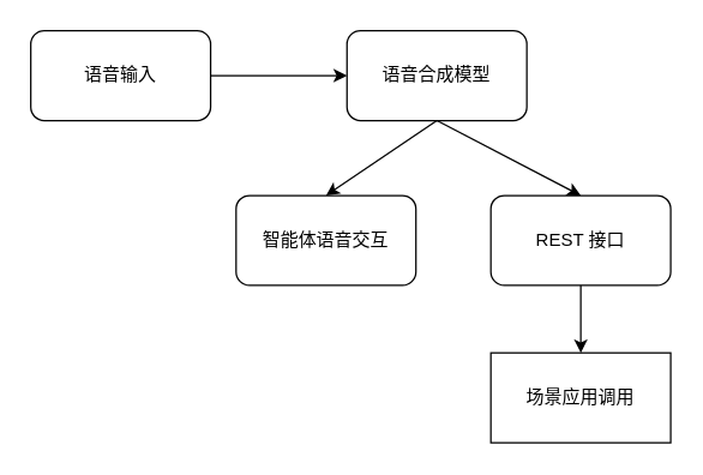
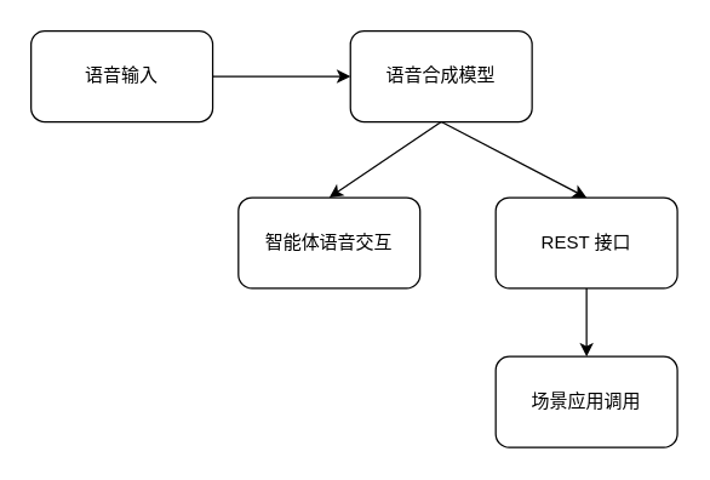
  <mxCell id="0" />
  <mxCell id="1" parent="0" />
  <mxCell id="2" value="语音合成模型" style="rounded=1;whiteSpace=wrap;html=1;" vertex="1" parent="1"><mxGeometry x="231" y="20" width="120" height="60" as="geometry" /></mxCell>
  <mxCell id="3" value="语音输入" style="rounded=1;whiteSpace=wrap;html=1;" vertex="1" parent="1"><mxGeometry x="20" y="20" width="120" height="60" as="geometry" /></mxCell>
  <mxCell id="4" value="" style="endArrow=classic;html=1;rounded=0;exitX=1;exitY=0.5;exitDx=0;exitDy=0;entryX=0;entryY=0.5;entryDx=0;entryDy=0;" edge="1" parent="1" source="3" target="2"><mxGeometry width="50" height="50" relative="1" as="geometry"><mxPoint x="327" y="250" as="sourcePoint" /><mxPoint x="377" y="200" as="targetPoint" /></mxGeometry></mxCell>
  <mxCell id="5" value="" style="endArrow=classic;html=1;rounded=0;exitX=0.5;exitY=1;exitDx=0;exitDy=0;entryX=0.5;entryY=0;entryDx=0;entryDy=0;" edge="1" parent="1" source="2" target="6"><mxGeometry width="50" height="50" relative="1" as="geometry"><mxPoint x="327" y="250" as="sourcePoint" /><mxPoint x="277" y="150" as="targetPoint" /></mxGeometry></mxCell>
  <mxCell id="6" value="智能体语音交互" style="rounded=1;whiteSpace=wrap;html=1;" vertex="1" parent="1"><mxGeometry x="157" y="130" width="120" height="60" as="geometry" /></mxCell>
  <mxCell id="7" value="REST 接口" style="rounded=1;whiteSpace=wrap;html=1;" vertex="1" parent="1"><mxGeometry x="327" y="130" width="120" height="60" as="geometry" /></mxCell>
  <mxCell id="8" value="" style="endArrow=classic;html=1;rounded=0;exitX=0.5;exitY=1;exitDx=0;exitDy=0;entryX=0.5;entryY=0;entryDx=0;entryDy=0;" edge="1" parent="1" source="2" target="7"><mxGeometry width="50" height="50" relative="1" as="geometry"><mxPoint x="327" y="250" as="sourcePoint" /><mxPoint x="377" y="200" as="targetPoint" /></mxGeometry></mxCell>
- <mxCell id="9" value="场景应用调用" style="whiteSpace=wrap;html=1;rounded=0;" vertex="1" parent="1"><mxGeometry x="327" y="235" width="120" height="60" as="geometry" /></mxCell>
+ <mxCell id="9" value="场景应用调用" style="rounded=1;whiteSpace=wrap;html=1;" vertex="1" parent="1"><mxGeometry x="327" y="235" width="120" height="60" as="geometry" /></mxCell>
  <mxCell id="10" value="" style="endArrow=classic;html=1;rounded=0;entryX=0.5;entryY=0;entryDx=0;entryDy=0;exitX=0.5;exitY=1;exitDx=0;exitDy=0;" edge="1" parent="1" source="7" target="9"><mxGeometry width="50" height="50" relative="1" as="geometry"><mxPoint x="277" y="235" as="sourcePoint" /><mxPoint x="327" y="185" as="targetPoint" /></mxGeometry></mxCell>
